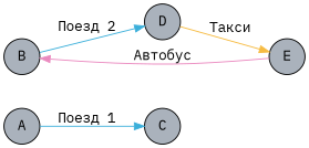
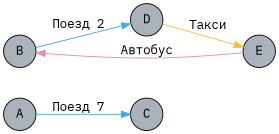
  digraph {
    fontname="IBM Plex Mono"
    rankdir=LR
    node [fillcolor="#aab2bc" fontcolor="#000000" fontname="IBM Plex Mono" shape=circle style=filled]
    edge [color="#3bafda" fontname="IBM Plex Mono"]
    A
    C
    B
    D
    E
-   A -> C [label="Поезд 1"]
+   A -> C [label="Поезд 7"]
    B -> D [label="Поезд 2"]
    D -> E [color="#f6bb42" label="Такси"]
    E -> B [color="#ea89bf" label="Автобус"]
  }
